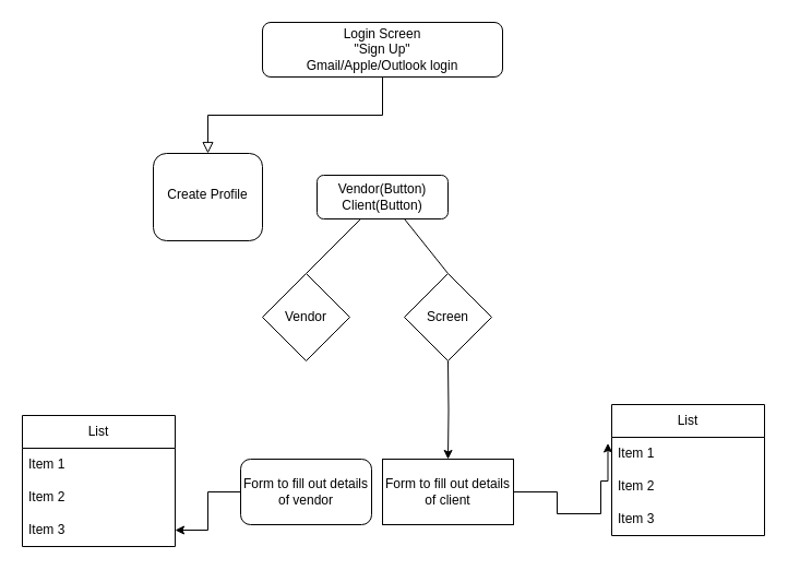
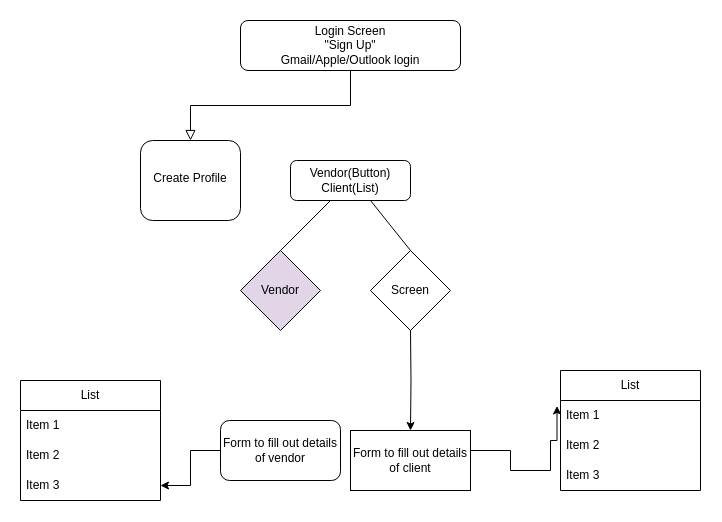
  <mxCell id="0" />
  <mxCell id="1" parent="0" />
  <mxCell id="2" value="" style="rounded=0;html=1;jettySize=auto;orthogonalLoop=1;fontSize=11;endArrow=block;endFill=0;endSize=8;strokeWidth=1;shadow=0;labelBackgroundColor=none;edgeStyle=orthogonalEdgeStyle;" parent="1" source="3" target="4" edge="1"><mxGeometry relative="1" as="geometry" /></mxCell>
  <mxCell id="3" value="Login Screen&lt;br&gt;&quot;Sign Up&quot;&lt;br&gt;Gmail/Apple/Outlook login" style="rounded=1;whiteSpace=wrap;html=1;fontSize=12;glass=0;strokeWidth=1;shadow=0;" parent="1" vertex="1"><mxGeometry x="240" y="20" width="220" height="50" as="geometry" /></mxCell>
  <mxCell id="4" value="Create Profile" style="whiteSpace=wrap;html=1;shadow=0;fontFamily=Helvetica;fontSize=12;align=center;strokeWidth=1;spacing=6;spacingTop=-4;rounded=1;" parent="1" vertex="1"><mxGeometry x="140" y="140" width="100" height="80" as="geometry" /></mxCell>
- <mxCell id="5" value="Vendor(Button)&lt;br&gt;Client(Button)" style="rounded=1;whiteSpace=wrap;html=1;fontSize=12;glass=0;strokeWidth=1;shadow=0;" parent="1" vertex="1"><mxGeometry x="290" y="160" width="120" height="40" as="geometry" /></mxCell>
+ <mxCell id="5" value="Vendor(Button)&lt;br&gt;Client(List)" style="rounded=1;whiteSpace=wrap;html=1;fontSize=12;glass=0;strokeWidth=1;shadow=0;" parent="1" vertex="1"><mxGeometry x="290" y="160" width="120" height="40" as="geometry" /></mxCell>
  <mxCell id="6" value="" style="endArrow=none;html=1;rounded=0;" edge="1" parent="1"><mxGeometry width="50" height="50" relative="1" as="geometry"><mxPoint x="280" y="250" as="sourcePoint" /><mxPoint x="330" y="200" as="targetPoint" /></mxGeometry></mxCell>
  <mxCell id="7" value="" style="endArrow=none;html=1;rounded=0;" edge="1" parent="1"><mxGeometry width="50" height="50" relative="1" as="geometry"><mxPoint x="370" y="200" as="sourcePoint" /><mxPoint x="410" y="250" as="targetPoint" /></mxGeometry></mxCell>
- <mxCell id="8" value="Vendor" style="rhombus;whiteSpace=wrap;html=1;" vertex="1" parent="1"><mxGeometry x="240" y="250" width="80" height="80" as="geometry" /></mxCell>
+ <mxCell id="8" value="Vendor" style="rhombus;whiteSpace=wrap;html=1;fillColor=#e1d5e7;" vertex="1" parent="1"><mxGeometry x="240" y="250" width="80" height="80" as="geometry" /></mxCell>
  <mxCell id="9" value="Screen" style="rhombus;whiteSpace=wrap;html=1;" vertex="1" parent="1"><mxGeometry x="370" y="250" width="80" height="80" as="geometry" /></mxCell>
  <mxCell id="10" value="" style="edgeStyle=orthogonalEdgeStyle;rounded=0;orthogonalLoop=1;jettySize=auto;html=1;" edge="1" parent="1" source="11" target="15"><mxGeometry relative="1" as="geometry" /></mxCell>
  <mxCell id="11" value="Form to fill out details of vendor" style="whiteSpace=wrap;html=1;rounded=1;" vertex="1" parent="1"><mxGeometry x="220" y="420" width="120" height="60" as="geometry" /></mxCell>
  <mxCell id="12" value="List" style="swimlane;fontStyle=0;childLayout=stackLayout;horizontal=1;startSize=30;horizontalStack=0;resizeParent=1;resizeParentMax=0;resizeLast=0;collapsible=1;marginBottom=0;whiteSpace=wrap;html=1;" vertex="1" parent="1"><mxGeometry x="20" y="380" width="140" height="120" as="geometry" /></mxCell>
  <mxCell id="13" value="Item 1" style="text;strokeColor=none;fillColor=none;align=left;verticalAlign=middle;spacingLeft=4;spacingRight=4;overflow=hidden;points=[[0,0.5],[1,0.5]];portConstraint=eastwest;rotatable=0;whiteSpace=wrap;html=1;" vertex="1" parent="12"><mxGeometry y="30" width="140" height="30" as="geometry" /></mxCell>
  <mxCell id="14" value="Item 2" style="text;strokeColor=none;fillColor=none;align=left;verticalAlign=middle;spacingLeft=4;spacingRight=4;overflow=hidden;points=[[0,0.5],[1,0.5]];portConstraint=eastwest;rotatable=0;whiteSpace=wrap;html=1;" vertex="1" parent="12"><mxGeometry y="60" width="140" height="30" as="geometry" /></mxCell>
  <mxCell id="15" value="Item 3" style="text;strokeColor=none;fillColor=none;align=left;verticalAlign=middle;spacingLeft=4;spacingRight=4;overflow=hidden;points=[[0,0.5],[1,0.5]];portConstraint=eastwest;rotatable=0;whiteSpace=wrap;html=1;" vertex="1" parent="12"><mxGeometry y="90" width="140" height="30" as="geometry" /></mxCell>
  <mxCell id="16" value="" style="edgeStyle=orthogonalEdgeStyle;rounded=0;orthogonalLoop=1;jettySize=auto;html=1;" edge="1" parent="1" target="17"><mxGeometry relative="1" as="geometry"><mxPoint x="410" y="330" as="sourcePoint" /></mxGeometry></mxCell>
- <mxCell id="17" value="Form to fill out details of client" style="whiteSpace=wrap;html=1;" vertex="1" parent="1"><mxGeometry x="350" y="420" width="120" height="60" as="geometry" /></mxCell>
+ <mxCell id="17" value="Form to fill out details of client" style="whiteSpace=wrap;html=1;" vertex="1" parent="1"><mxGeometry x="350" y="430" width="120" height="60" as="geometry" /></mxCell>
  <mxCell id="18" value="" style="edgeStyle=orthogonalEdgeStyle;rounded=0;orthogonalLoop=1;jettySize=auto;html=1;exitX=1;exitY=0.5;exitDx=0;exitDy=0;entryX=-0.025;entryY=0.182;entryDx=0;entryDy=0;entryPerimeter=0;" edge="1" parent="1" target="20" source="17"><mxGeometry relative="1" as="geometry"><mxPoint x="540" y="422.5" as="sourcePoint" /><mxPoint x="540" y="390" as="targetPoint" /><Array as="points"><mxPoint x="510" y="450" /><mxPoint x="510" y="470" /><mxPoint x="550" y="470" /><mxPoint x="550" y="440" /><mxPoint x="557" y="440" /></Array></mxGeometry></mxCell>
  <mxCell id="19" value="List" style="swimlane;fontStyle=0;childLayout=stackLayout;horizontal=1;startSize=30;horizontalStack=0;resizeParent=1;resizeParentMax=0;resizeLast=0;collapsible=1;marginBottom=0;whiteSpace=wrap;html=1;" vertex="1" parent="1"><mxGeometry x="560" y="370" width="140" height="120" as="geometry" /></mxCell>
  <mxCell id="20" value="Item 1" style="text;strokeColor=none;fillColor=none;align=left;verticalAlign=middle;spacingLeft=4;spacingRight=4;overflow=hidden;points=[[0,0.5],[1,0.5]];portConstraint=eastwest;rotatable=0;whiteSpace=wrap;html=1;" vertex="1" parent="19"><mxGeometry y="30" width="140" height="30" as="geometry" /></mxCell>
  <mxCell id="21" value="Item 2" style="text;strokeColor=none;fillColor=none;align=left;verticalAlign=middle;spacingLeft=4;spacingRight=4;overflow=hidden;points=[[0,0.5],[1,0.5]];portConstraint=eastwest;rotatable=0;whiteSpace=wrap;html=1;" vertex="1" parent="19"><mxGeometry y="60" width="140" height="30" as="geometry" /></mxCell>
  <mxCell id="22" value="Item 3" style="text;strokeColor=none;fillColor=none;align=left;verticalAlign=middle;spacingLeft=4;spacingRight=4;overflow=hidden;points=[[0,0.5],[1,0.5]];portConstraint=eastwest;rotatable=0;whiteSpace=wrap;html=1;" vertex="1" parent="19"><mxGeometry y="90" width="140" height="30" as="geometry" /></mxCell>
